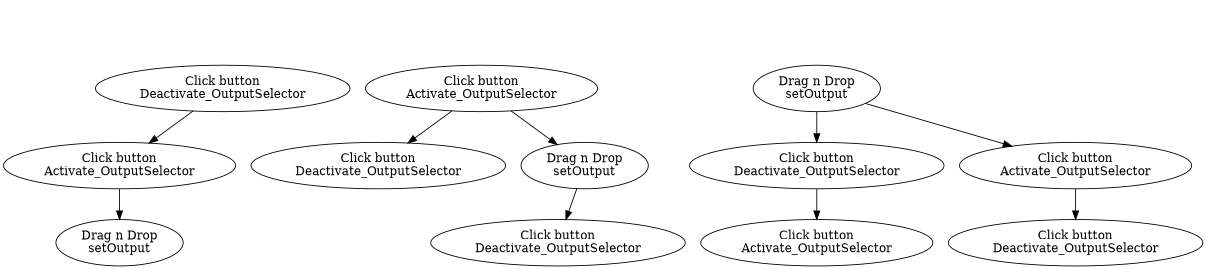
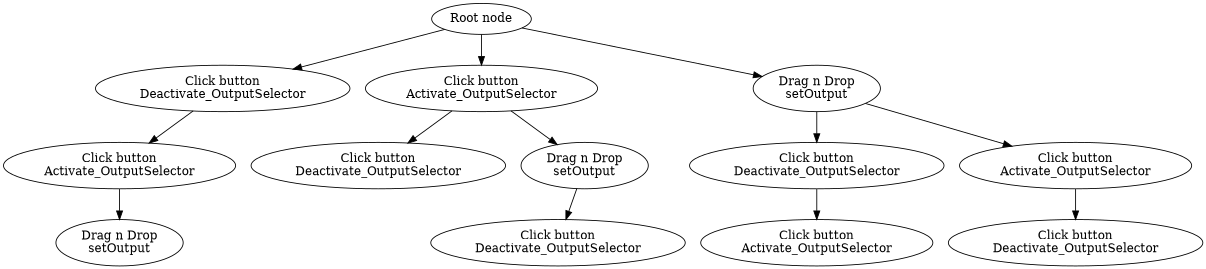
  digraph {
+   n1 [label="Root node"]
    n2 [label="Click button\nDeactivate_OutputSelector"]
    n3 [label="Click button\nActivate_OutputSelector"]
    n4 [label="Drag n Drop\nsetOutput"]
    n5 [label="Click button\nActivate_OutputSelector"]
    n6 [label="Click button\nDeactivate_OutputSelector"]
    n7 [label="Drag n Drop\nsetOutput"]
    n8 [label="Click button\nDeactivate_OutputSelector"]
    n9 [label="Click button\nActivate_OutputSelector"]
    n10 [label="Drag n Drop\nsetOutput"]
    n11 [label="Click button\nDeactivate_OutputSelector"]
    n12 [label="Click button\nActivate_OutputSelector"]
    n13 [label="Click button\nDeactivate_OutputSelector"]
+   n1 -> n2
+   n1 -> n3
+   n1 -> n4
    n2 -> n5
    n3 -> n6
    n3 -> n7
    n4 -> n8
    n4 -> n9
    n5 -> n10
    n7 -> n11
    n8 -> n12
    n9 -> n13
  }
